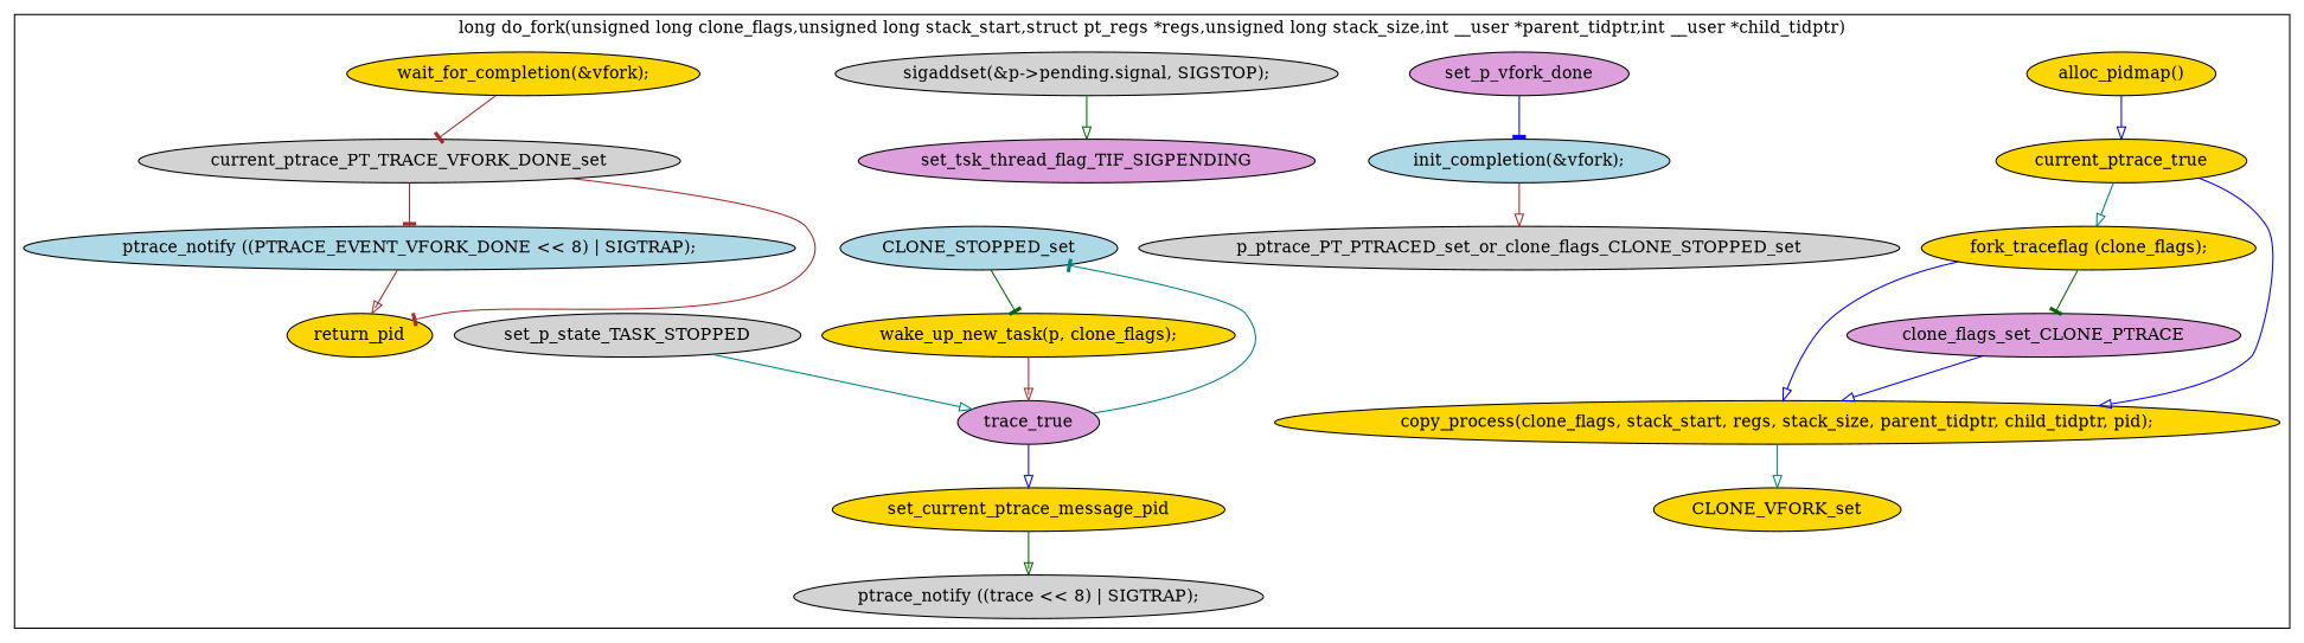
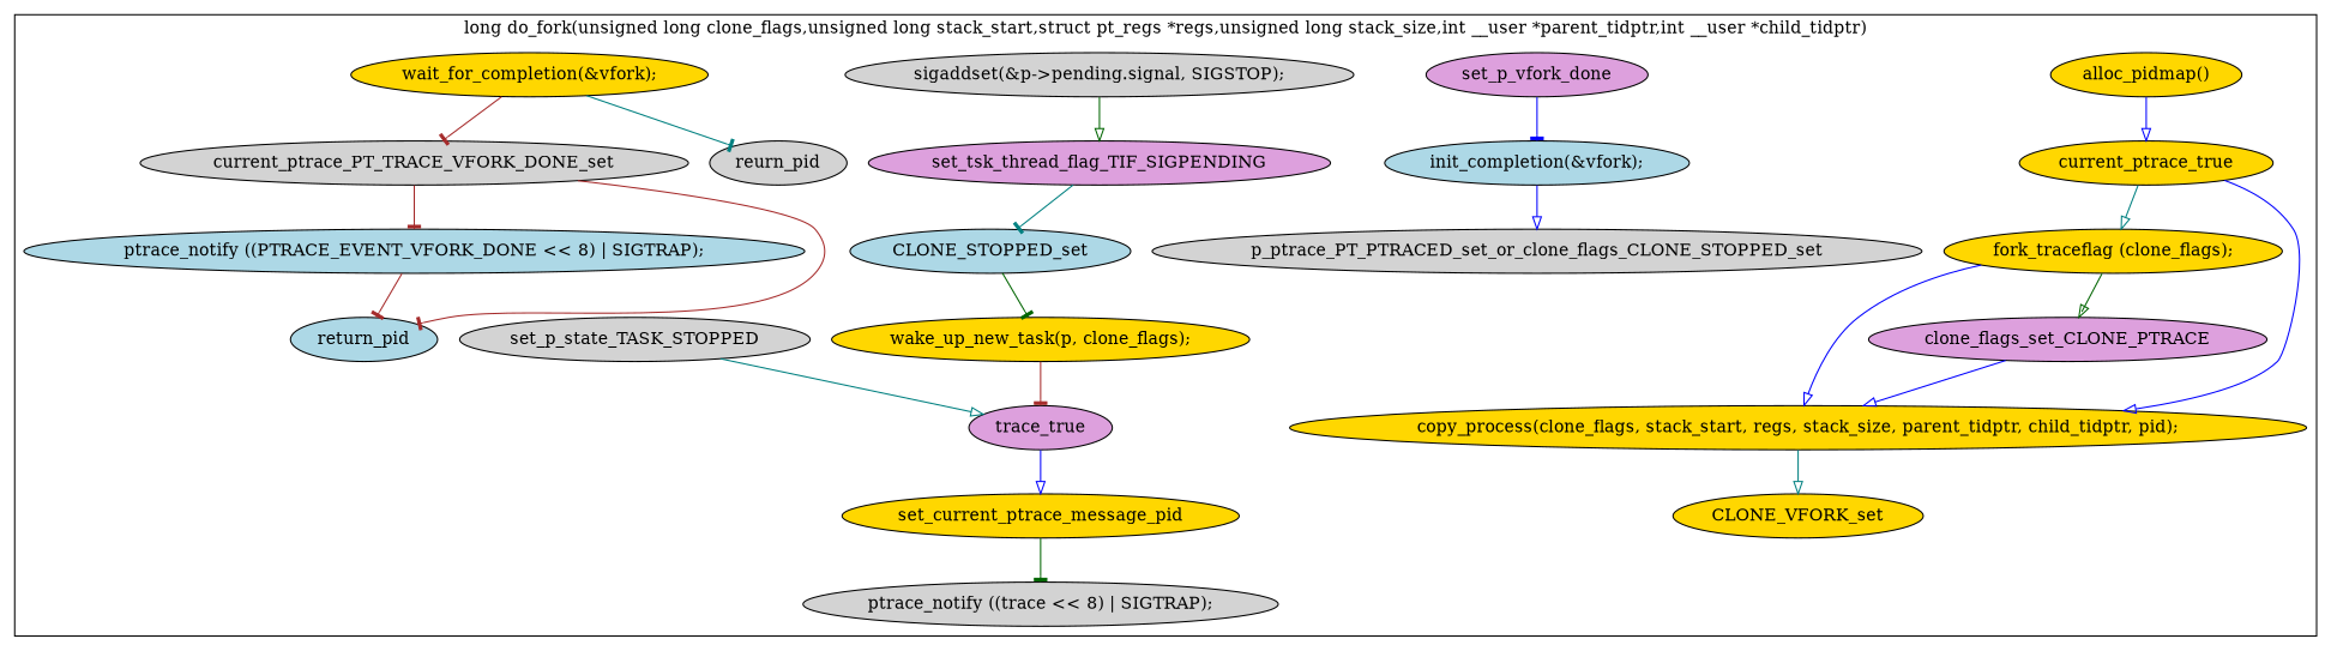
  digraph {
    fontname="DejaVu Serif"
    node [fillcolor=gold fontname="DejaVu Serif" style=filled]
    edge [arrowhead=tee color=blue fontname="DejaVu Serif"]
    n1 [label="alloc_pidmap()"]
    n2 [label=current_ptrace_true]
    n3 [label="fork_traceflag (clone_flags);"]
    n4 [label="copy_process(clone_flags, stack_start, regs, stack_size, parent_tidptr, child_tidptr, pid);"]
    n5 [fillcolor=plum label=clone_flags_set_CLONE_PTRACE]
    n6 [label=CLONE_VFORK_set]
    n7 [fillcolor=plum label=set_p_vfork_done]
    n8 [fillcolor=lightgrey label=p_ptrace_PT_PTRACED_set_or_clone_flags_CLONE_STOPPED_set]
    n9 [fillcolor=lightblue label="init_completion(&vfork);"]
    n10 [fillcolor=lightgrey label="sigaddset(&p->pending.signal, SIGSTOP);"]
    n11 [fillcolor=lightblue label=CLONE_STOPPED_set]
    n12 [fillcolor=plum label=set_tsk_thread_flag_TIF_SIGPENDING]
    n13 [label="wake_up_new_task(p, clone_flags);"]
    n14 [fillcolor=plum label=trace_true]
    n15 [fillcolor=lightgrey label=set_p_state_TASK_STOPPED]
    n16 [label=set_current_ptrace_message_pid]
    n17 [fillcolor=lightgrey label="ptrace_notify ((trace << 8) | SIGTRAP);"]
    n18 [label="wait_for_completion(&vfork);"]
    n19 [fillcolor=lightgrey label=current_ptrace_PT_TRACE_VFORK_DONE_set]
+   reurn_pid [fillcolor=lightgrey]
    n21 [fillcolor=lightblue label="ptrace_notify ((PTRACE_EVENT_VFORK_DONE << 8) | SIGTRAP);"]
-   n22 [label=return_pid]
+   n22 [fillcolor=lightblue label=return_pid]
    subgraph cluster_1 {
      label="long do_fork(unsigned long clone_flags,unsigned long stack_start,struct pt_regs *regs,unsigned long stack_size,int __user *parent_tidptr,int __user *child_tidptr)"
      n1
      n2
      n3
      n4
      n5
      n6
      n7
      n8
      n9
      n10
      n11
      n12
      n13
      n14
      n15
      n16
      n17
      n18
      n19
+     reurn_pid
      n21
      n22
    }
    n1 -> n2 [arrowhead=onormal]
    n2 -> n3 [arrowhead=onormal color=teal]
    n2 -> n4 [arrowhead=onormal]
    n3 -> n4 [arrowhead=onormal]
-   n3 -> n5 [color=darkgreen]
+   n3 -> n5 [arrowhead=onormal color=darkgreen]
    n4 -> n6 [arrowhead=onormal color=teal]
    n5 -> n4 [arrowhead=onormal]
    n7 -> n9
-   n9 -> n8 [arrowhead=onormal color=brown]
+   n9 -> n8 [arrowhead=onormal]
    n10 -> n12 [arrowhead=onormal color=darkgreen]
    n11 -> n13 [color=darkgreen]
-   n14 -> n11 [color=teal]
-   n13 -> n14 [arrowhead=onormal color=brown]
+   n12 -> n11 [color=teal]
+   n13 -> n14 [color=brown]
    n14 -> n16 [arrowhead=onormal]
    n15 -> n14 [arrowhead=onormal color=teal]
-   n16 -> n17 [arrowhead=onormal color=darkgreen]
+   n16 -> n17 [color=darkgreen]
    n18 -> n19 [color=brown]
+   n18 -> reurn_pid [color=teal]
    n19 -> n21 [color=brown]
    n19 -> n22 [color=brown]
-   n21 -> n22 [arrowhead=onormal color=brown]
+   n21 -> n22 [color=brown]
  }
